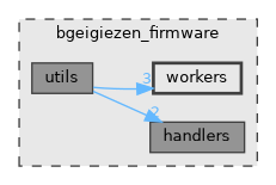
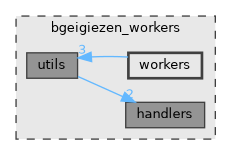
  digraph {
    compound=true
    rankdir=LR
    node [color=grey25 fillcolor="#949494" fontname=Helvetica fontsize=10 shape=box style=filled]
    edge [color=steelblue1 fontcolor=steelblue1 fontname=Helvetica fontsize=10 labeldistance=1.5 labelfontname=Helvetica labelfontsize=10]
    n1 [height=0.2 label=handlers width=0.4]
    n2 [height=0.2 label=utils width=0.4]
    n3 [fillcolor="#e8e8e8" height=0.2 label=workers style="filled,bold" width=0.4]
    subgraph cluster_1 {
      bgcolor="#e8e8e8"
      fontname=Helvetica
      fontsize=10
-     label=bgeigiezen_firmware
+     label=bgeigiezen_workers
      pencolor=grey25
      style="filled,dashed"
      n1
      n2
      n3
    }
    n2 -> n1 [headlabel=2]
-   n2 -> n3 [headlabel=3]
+   n3 -> n2 [headlabel=3]
  }
